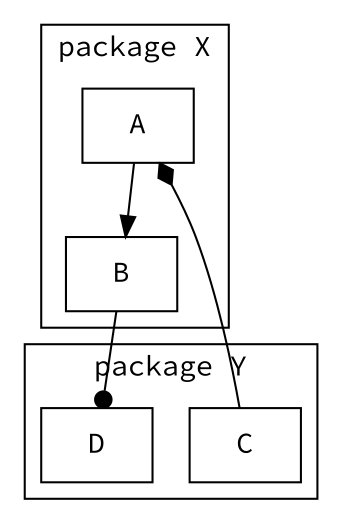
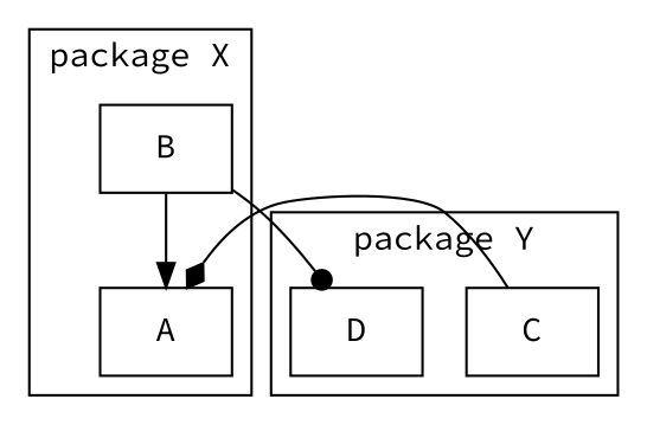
  digraph {
    fontname="Source Code Pro"
    node [fontname="Source Code Pro" shape=box]
    edge [fontname="Source Code Pro"]
    C
    D
    A
    B
    subgraph cluster_1 {
      label="package Y"
      C
      D
    }
    subgraph cluster_2 {
      label="package X"
      A
      B
    }
    C -> A [arrowhead=diamond]
-   A -> B
+   B -> A
    B -> D [arrowhead=dot]
  }
